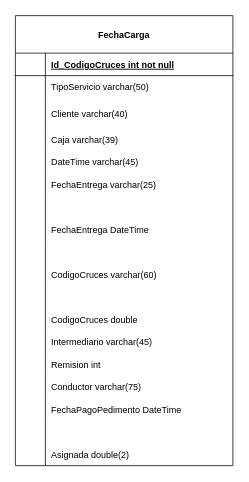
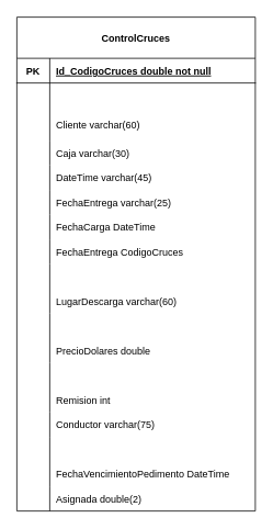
  <mxCell id="0" />
  <mxCell id="1" parent="0" />
- <mxCell id="2" value="FechaCarga" style="shape=table;startSize=50;container=1;collapsible=1;childLayout=tableLayout;fixedRows=1;rowLines=0;fontStyle=1;align=center;resizeLast=1;resizeLastRow=1;" parent="1" vertex="1"><mxGeometry x="20" y="20" width="290" height="600" as="geometry"><mxRectangle x="240" y="190" width="120" height="50" as="alternateBounds" /></mxGeometry></mxCell>
+ <mxCell id="2" value="ControlCruces" style="shape=table;startSize=50;container=1;collapsible=1;childLayout=tableLayout;fixedRows=1;rowLines=0;fontStyle=1;align=center;resizeLast=1;resizeLastRow=1;" parent="1" vertex="1"><mxGeometry x="20" y="20" width="290" height="600" as="geometry"><mxRectangle x="240" y="190" width="120" height="50" as="alternateBounds" /></mxGeometry></mxCell>
  <mxCell id="3" value="" style="shape=partialRectangle;collapsible=0;dropTarget=0;pointerEvents=0;fillColor=none;top=0;left=0;bottom=1;right=0;points=[[0,0.5],[1,0.5]];portConstraint=eastwest;" parent="2" vertex="1"><mxGeometry y="50" width="290" height="30" as="geometry" /></mxCell>
- <mxCell id="5" value="Id_CodigoCruces int not null" style="shape=partialRectangle;connectable=0;fillColor=none;top=0;left=0;bottom=0;right=0;align=left;spacingLeft=6;fontStyle=5;overflow=hidden;" parent="3" vertex="1"><mxGeometry x="40" width="250" height="30" as="geometry" /></mxCell>
+ <mxCell id="4" value="PK" style="shape=partialRectangle;connectable=0;fillColor=none;top=0;left=0;bottom=0;right=0;fontStyle=1;overflow=hidden;" parent="3" vertex="1"><mxGeometry width="40" height="30" as="geometry" /></mxCell>
+ <mxCell id="5" value="Id_CodigoCruces double not null" style="shape=partialRectangle;connectable=0;fillColor=none;top=0;left=0;bottom=0;right=0;align=left;spacingLeft=6;fontStyle=5;overflow=hidden;" parent="3" vertex="1"><mxGeometry x="40" width="250" height="30" as="geometry" /></mxCell>
  <mxCell id="6" value="" style="shape=partialRectangle;collapsible=0;dropTarget=0;pointerEvents=0;fillColor=none;top=0;left=0;bottom=0;right=0;points=[[0,0.5],[1,0.5]];portConstraint=eastwest;" parent="2" vertex="1"><mxGeometry y="80" width="290" height="30" as="geometry" /></mxCell>
  <mxCell id="7" value="" style="shape=partialRectangle;connectable=0;fillColor=none;top=0;left=0;bottom=0;right=0;editable=1;overflow=hidden;" parent="6" vertex="1"><mxGeometry width="40" height="30" as="geometry" /></mxCell>
- <mxCell id="8" value="TipoServicio varchar(50)" style="shape=partialRectangle;connectable=0;fillColor=none;top=0;left=0;bottom=0;right=0;align=left;spacingLeft=6;overflow=hidden;" parent="6" vertex="1"><mxGeometry x="40" width="250" height="30" as="geometry" /></mxCell>
  <mxCell id="9" value="" style="shape=partialRectangle;collapsible=0;dropTarget=0;pointerEvents=0;fillColor=none;top=0;left=0;bottom=0;right=0;points=[[0,0.5],[1,0.5]];portConstraint=eastwest;" parent="2" vertex="1"><mxGeometry y="110" width="290" height="40" as="geometry" /></mxCell>
  <mxCell id="10" value="" style="shape=partialRectangle;connectable=0;fillColor=none;top=0;left=0;bottom=0;right=0;editable=1;overflow=hidden;" parent="9" vertex="1"><mxGeometry width="40" height="40" as="geometry" /></mxCell>
- <mxCell id="11" value="Cliente varchar(40)" style="shape=partialRectangle;connectable=0;fillColor=none;top=0;left=0;bottom=0;right=0;align=left;spacingLeft=6;overflow=hidden;" parent="9" vertex="1"><mxGeometry x="40" width="250" height="40" as="geometry" /></mxCell>
+ <mxCell id="11" value="Cliente varchar(60)" style="shape=partialRectangle;connectable=0;fillColor=none;top=0;left=0;bottom=0;right=0;align=left;spacingLeft=6;overflow=hidden;" parent="9" vertex="1"><mxGeometry x="40" width="250" height="40" as="geometry" /></mxCell>
  <mxCell id="12" value="" style="shape=partialRectangle;collapsible=0;dropTarget=0;pointerEvents=0;fillColor=none;top=0;left=0;bottom=0;right=0;points=[[0,0.5],[1,0.5]];portConstraint=eastwest;" parent="2" vertex="1"><mxGeometry y="150" width="290" height="30" as="geometry" /></mxCell>
  <mxCell id="13" value="" style="shape=partialRectangle;connectable=0;fillColor=none;top=0;left=0;bottom=0;right=0;editable=1;overflow=hidden;" parent="12" vertex="1"><mxGeometry width="40" height="30" as="geometry" /></mxCell>
- <mxCell id="14" value="Caja varchar(39)" style="shape=partialRectangle;connectable=0;fillColor=none;top=0;left=0;bottom=0;right=0;align=left;spacingLeft=6;overflow=hidden;" parent="12" vertex="1"><mxGeometry x="40" width="250" height="30" as="geometry" /></mxCell>
+ <mxCell id="14" value="Caja varchar(30)" style="shape=partialRectangle;connectable=0;fillColor=none;top=0;left=0;bottom=0;right=0;align=left;spacingLeft=6;overflow=hidden;" parent="12" vertex="1"><mxGeometry x="40" width="250" height="30" as="geometry" /></mxCell>
  <mxCell id="15" value="" style="shape=partialRectangle;collapsible=0;dropTarget=0;pointerEvents=0;fillColor=none;top=0;left=0;bottom=0;right=0;points=[[0,0.5],[1,0.5]];portConstraint=eastwest;" parent="2" vertex="1"><mxGeometry y="180" width="290" height="30" as="geometry" /></mxCell>
  <mxCell id="16" value="" style="shape=partialRectangle;connectable=0;fillColor=none;top=0;left=0;bottom=0;right=0;editable=1;overflow=hidden;" parent="15" vertex="1"><mxGeometry width="40" height="30" as="geometry" /></mxCell>
  <mxCell id="17" value="DateTime varchar(45)" style="shape=partialRectangle;connectable=0;fillColor=none;top=0;left=0;bottom=0;right=0;align=left;spacingLeft=6;overflow=hidden;" parent="15" vertex="1"><mxGeometry x="40" width="250" height="30" as="geometry" /></mxCell>
  <mxCell id="18" value="" style="shape=partialRectangle;collapsible=0;dropTarget=0;pointerEvents=0;fillColor=none;top=0;left=0;bottom=0;right=0;points=[[0,0.5],[1,0.5]];portConstraint=eastwest;" parent="2" vertex="1"><mxGeometry y="210" width="290" height="30" as="geometry" /></mxCell>
  <mxCell id="19" value="" style="shape=partialRectangle;connectable=0;fillColor=none;top=0;left=0;bottom=0;right=0;editable=1;overflow=hidden;" parent="18" vertex="1"><mxGeometry width="40" height="30" as="geometry" /></mxCell>
  <mxCell id="20" value="FechaEntrega varchar(25)" style="shape=partialRectangle;connectable=0;fillColor=none;top=0;left=0;bottom=0;right=0;align=left;spacingLeft=6;overflow=hidden;" parent="18" vertex="1"><mxGeometry x="40" width="250" height="30" as="geometry" /></mxCell>
  <mxCell id="21" value="" style="shape=partialRectangle;collapsible=0;dropTarget=0;pointerEvents=0;fillColor=none;top=0;left=0;bottom=0;right=0;points=[[0,0.5],[1,0.5]];portConstraint=eastwest;" parent="2" vertex="1"><mxGeometry y="240" width="290" height="30" as="geometry" /></mxCell>
  <mxCell id="22" value="" style="shape=partialRectangle;connectable=0;fillColor=none;top=0;left=0;bottom=0;right=0;editable=1;overflow=hidden;" parent="21" vertex="1"><mxGeometry width="40" height="30" as="geometry" /></mxCell>
+ <mxCell id="23" value="FechaCarga DateTime" style="shape=partialRectangle;connectable=0;fillColor=none;top=0;left=0;bottom=0;right=0;align=left;spacingLeft=6;overflow=hidden;" parent="21" vertex="1"><mxGeometry x="40" width="250" height="30" as="geometry" /></mxCell>
  <mxCell id="24" value="" style="shape=partialRectangle;collapsible=0;dropTarget=0;pointerEvents=0;fillColor=none;top=0;left=0;bottom=0;right=0;points=[[0,0.5],[1,0.5]];portConstraint=eastwest;" parent="2" vertex="1"><mxGeometry y="270" width="290" height="30" as="geometry" /></mxCell>
  <mxCell id="25" value="" style="shape=partialRectangle;connectable=0;fillColor=none;top=0;left=0;bottom=0;right=0;editable=1;overflow=hidden;" parent="24" vertex="1"><mxGeometry width="40" height="30" as="geometry" /></mxCell>
- <mxCell id="26" value="FechaEntrega DateTime" style="shape=partialRectangle;connectable=0;fillColor=none;top=0;left=0;bottom=0;right=0;align=left;spacingLeft=6;overflow=hidden;" parent="24" vertex="1"><mxGeometry x="40" width="250" height="30" as="geometry" /></mxCell>
+ <mxCell id="26" value="FechaEntrega CodigoCruces" style="shape=partialRectangle;connectable=0;fillColor=none;top=0;left=0;bottom=0;right=0;align=left;spacingLeft=6;overflow=hidden;" parent="24" vertex="1"><mxGeometry x="40" width="250" height="30" as="geometry" /></mxCell>
  <mxCell id="27" value="" style="shape=partialRectangle;collapsible=0;dropTarget=0;pointerEvents=0;fillColor=none;top=0;left=0;bottom=0;right=0;points=[[0,0.5],[1,0.5]];portConstraint=eastwest;" parent="2" vertex="1"><mxGeometry y="300" width="290" height="30" as="geometry" /></mxCell>
  <mxCell id="28" value="" style="shape=partialRectangle;connectable=0;fillColor=none;top=0;left=0;bottom=0;right=0;editable=1;overflow=hidden;" parent="27" vertex="1"><mxGeometry width="40" height="30" as="geometry" /></mxCell>
  <mxCell id="29" value="" style="shape=partialRectangle;collapsible=0;dropTarget=0;pointerEvents=0;fillColor=none;top=0;left=0;bottom=0;right=0;points=[[0,0.5],[1,0.5]];portConstraint=eastwest;" parent="2" vertex="1"><mxGeometry y="330" width="290" height="30" as="geometry" /></mxCell>
  <mxCell id="30" value="" style="shape=partialRectangle;connectable=0;fillColor=none;top=0;left=0;bottom=0;right=0;editable=1;overflow=hidden;" parent="29" vertex="1"><mxGeometry width="40" height="30" as="geometry" /></mxCell>
- <mxCell id="31" value="CodigoCruces varchar(60)" style="shape=partialRectangle;connectable=0;fillColor=none;top=0;left=0;bottom=0;right=0;align=left;spacingLeft=6;overflow=hidden;" parent="29" vertex="1"><mxGeometry x="40" width="250" height="30" as="geometry" /></mxCell>
+ <mxCell id="31" value="LugarDescarga varchar(60)" style="shape=partialRectangle;connectable=0;fillColor=none;top=0;left=0;bottom=0;right=0;align=left;spacingLeft=6;overflow=hidden;" parent="29" vertex="1"><mxGeometry x="40" width="250" height="30" as="geometry" /></mxCell>
  <mxCell id="32" value="" style="shape=partialRectangle;collapsible=0;dropTarget=0;pointerEvents=0;fillColor=none;top=0;left=0;bottom=0;right=0;points=[[0,0.5],[1,0.5]];portConstraint=eastwest;" parent="2" vertex="1"><mxGeometry y="360" width="290" height="30" as="geometry" /></mxCell>
  <mxCell id="33" value="" style="shape=partialRectangle;connectable=0;fillColor=none;top=0;left=0;bottom=0;right=0;editable=1;overflow=hidden;" parent="32" vertex="1"><mxGeometry width="40" height="30" as="geometry" /></mxCell>
  <mxCell id="34" value="" style="shape=partialRectangle;collapsible=0;dropTarget=0;pointerEvents=0;fillColor=none;top=0;left=0;bottom=0;right=0;points=[[0,0.5],[1,0.5]];portConstraint=eastwest;" parent="2" vertex="1"><mxGeometry y="390" width="290" height="30" as="geometry" /></mxCell>
  <mxCell id="35" value="" style="shape=partialRectangle;connectable=0;fillColor=none;top=0;left=0;bottom=0;right=0;editable=1;overflow=hidden;" parent="34" vertex="1"><mxGeometry width="40" height="30" as="geometry" /></mxCell>
- <mxCell id="36" value="CodigoCruces double" style="shape=partialRectangle;connectable=0;fillColor=none;top=0;left=0;bottom=0;right=0;align=left;spacingLeft=6;overflow=hidden;" parent="34" vertex="1"><mxGeometry x="40" width="250" height="30" as="geometry" /></mxCell>
+ <mxCell id="36" value="PrecioDolares double" style="shape=partialRectangle;connectable=0;fillColor=none;top=0;left=0;bottom=0;right=0;align=left;spacingLeft=6;overflow=hidden;" parent="34" vertex="1"><mxGeometry x="40" width="250" height="30" as="geometry" /></mxCell>
  <mxCell id="37" value="" style="shape=partialRectangle;collapsible=0;dropTarget=0;pointerEvents=0;fillColor=none;top=0;left=0;bottom=0;right=0;points=[[0,0.5],[1,0.5]];portConstraint=eastwest;" parent="2" vertex="1"><mxGeometry y="420" width="290" height="30" as="geometry" /></mxCell>
  <mxCell id="38" value="" style="shape=partialRectangle;connectable=0;fillColor=none;top=0;left=0;bottom=0;right=0;editable=1;overflow=hidden;" parent="37" vertex="1"><mxGeometry width="40" height="30" as="geometry" /></mxCell>
- <mxCell id="39" value="Intermediario varchar(45)" style="shape=partialRectangle;connectable=0;fillColor=none;top=0;left=0;bottom=0;right=0;align=left;spacingLeft=6;overflow=hidden;" parent="37" vertex="1"><mxGeometry x="40" width="250" height="30" as="geometry" /></mxCell>
  <mxCell id="40" value="" style="shape=partialRectangle;collapsible=0;dropTarget=0;pointerEvents=0;fillColor=none;top=0;left=0;bottom=0;right=0;points=[[0,0.5],[1,0.5]];portConstraint=eastwest;" parent="2" vertex="1"><mxGeometry y="450" width="290" height="30" as="geometry" /></mxCell>
  <mxCell id="41" value="" style="shape=partialRectangle;connectable=0;fillColor=none;top=0;left=0;bottom=0;right=0;editable=1;overflow=hidden;" parent="40" vertex="1"><mxGeometry width="40" height="30" as="geometry" /></mxCell>
  <mxCell id="42" value="Remision int" style="shape=partialRectangle;connectable=0;fillColor=none;top=0;left=0;bottom=0;right=0;align=left;spacingLeft=6;overflow=hidden;" parent="40" vertex="1"><mxGeometry x="40" width="250" height="30" as="geometry" /></mxCell>
  <mxCell id="43" value="" style="shape=partialRectangle;collapsible=0;dropTarget=0;pointerEvents=0;fillColor=none;top=0;left=0;bottom=0;right=0;points=[[0,0.5],[1,0.5]];portConstraint=eastwest;" parent="2" vertex="1"><mxGeometry y="480" width="290" height="30" as="geometry" /></mxCell>
  <mxCell id="44" value="" style="shape=partialRectangle;connectable=0;fillColor=none;top=0;left=0;bottom=0;right=0;editable=1;overflow=hidden;" parent="43" vertex="1"><mxGeometry width="40" height="30" as="geometry" /></mxCell>
  <mxCell id="45" value="Conductor varchar(75)" style="shape=partialRectangle;connectable=0;fillColor=none;top=0;left=0;bottom=0;right=0;align=left;spacingLeft=6;overflow=hidden;" parent="43" vertex="1"><mxGeometry x="40" width="250" height="30" as="geometry" /></mxCell>
  <mxCell id="46" value="" style="shape=partialRectangle;collapsible=0;dropTarget=0;pointerEvents=0;fillColor=none;top=0;left=0;bottom=0;right=0;points=[[0,0.5],[1,0.5]];portConstraint=eastwest;" parent="2" vertex="1"><mxGeometry y="510" width="290" height="30" as="geometry" /></mxCell>
  <mxCell id="47" value="" style="shape=partialRectangle;connectable=0;fillColor=none;top=0;left=0;bottom=0;right=0;editable=1;overflow=hidden;" parent="46" vertex="1"><mxGeometry width="40" height="30" as="geometry" /></mxCell>
- <mxCell id="48" value="FechaPagoPedimento DateTime" style="shape=partialRectangle;connectable=0;fillColor=none;top=0;left=0;bottom=0;right=0;align=left;spacingLeft=6;overflow=hidden;" parent="46" vertex="1"><mxGeometry x="40" width="250" height="30" as="geometry" /></mxCell>
  <mxCell id="49" value="" style="shape=partialRectangle;collapsible=0;dropTarget=0;pointerEvents=0;fillColor=none;top=0;left=0;bottom=0;right=0;points=[[0,0.5],[1,0.5]];portConstraint=eastwest;" parent="2" vertex="1"><mxGeometry y="540" width="290" height="30" as="geometry" /></mxCell>
  <mxCell id="50" value="" style="shape=partialRectangle;connectable=0;fillColor=none;top=0;left=0;bottom=0;right=0;editable=1;overflow=hidden;" parent="49" vertex="1"><mxGeometry width="40" height="30" as="geometry" /></mxCell>
+ <mxCell id="51" value="FechaVencimientoPedimento DateTime" style="shape=partialRectangle;connectable=0;fillColor=none;top=0;left=0;bottom=0;right=0;align=left;spacingLeft=6;overflow=hidden;" parent="49" vertex="1"><mxGeometry x="40" width="250" height="30" as="geometry" /></mxCell>
  <mxCell id="52" value="" style="shape=partialRectangle;collapsible=0;dropTarget=0;pointerEvents=0;fillColor=none;top=0;left=0;bottom=0;right=0;points=[[0,0.5],[1,0.5]];portConstraint=eastwest;" parent="2" vertex="1"><mxGeometry y="570" width="290" height="30" as="geometry" /></mxCell>
  <mxCell id="53" value="" style="shape=partialRectangle;connectable=0;fillColor=none;top=0;left=0;bottom=0;right=0;editable=1;overflow=hidden;" parent="52" vertex="1"><mxGeometry width="40" height="30" as="geometry" /></mxCell>
  <mxCell id="54" value="Asignada double(2)" style="shape=partialRectangle;connectable=0;fillColor=none;top=0;left=0;bottom=0;right=0;align=left;spacingLeft=6;overflow=hidden;" parent="52" vertex="1"><mxGeometry x="40" width="250" height="30" as="geometry" /></mxCell>
